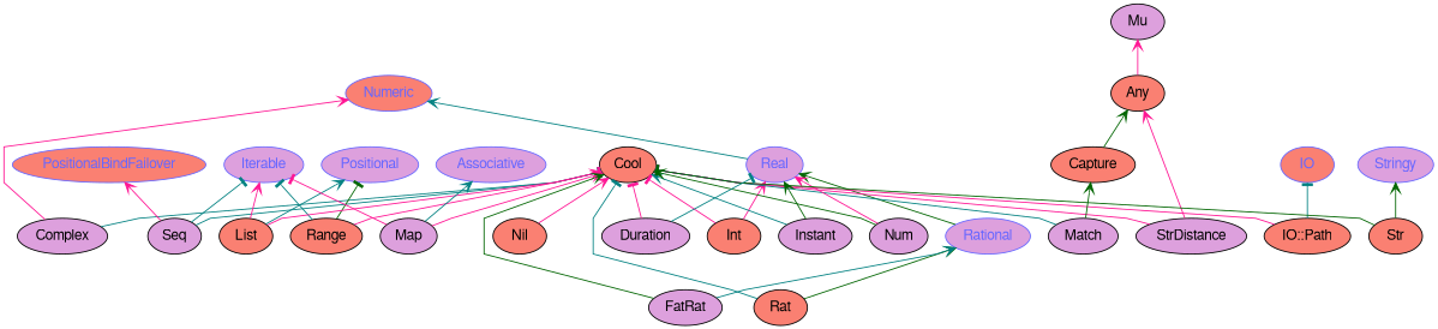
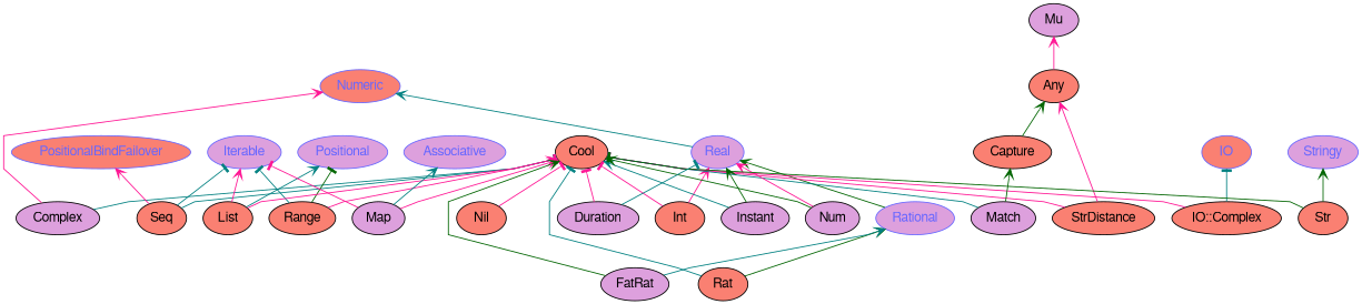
  digraph {
    rankdir=BT
    splines=polyline
    node [color="#000000" fillcolor=plum fontcolor="#000000" fontname=FreeSans style=filled]
    edge [arrowhead=vee color=deeppink]
    Cool [fillcolor=salmon]
    Any [fillcolor=salmon]
    Mu
    Numeric [color="#6666FF" fillcolor=salmon fontcolor="#6666FF"]
    Real [color="#6666FF" fontcolor="#6666FF"]
    Int [fillcolor=salmon]
    Nil [fillcolor=salmon]
    Rational [color="#6666FF" fontcolor="#6666FF"]
    Rat [fillcolor=salmon]
    Complex
    Iterable [color="#6666FF" fontcolor="#6666FF"]
    PositionalBindFailover [color="#6666FF" fillcolor=salmon fontcolor="#6666FF"]
-   Seq
-   StrDistance
+   Seq [fillcolor=salmon]
+   StrDistance [fillcolor=salmon]
    IO [color="#6666FF" fillcolor=salmon fontcolor="#6666FF"]
-   "IO::Path" [fillcolor=salmon]
+   "IO::Path" [fillcolor=salmon label="IO::Complex"]
    Positional [color="#6666FF" fontcolor="#6666FF"]
    Range [fillcolor=salmon]
    List [fillcolor=salmon]
    Capture [fillcolor=salmon]
    Match
    Instant
    Num
    Associative [color="#6666FF" fontcolor="#6666FF"]
    Map
    FatRat
    Stringy [color="#6666FF" fontcolor="#6666FF"]
    Str [fillcolor=salmon]
    Duration
    Any -> Mu
    Real -> Numeric [color=teal]
    Int -> Cool [arrowhead=tee]
    Int -> Real
-   Nil -> Cool
+   Nil -> Cool [arrowhead=tee]
    Rational -> Real [color=darkgreen]
    Rat -> Cool [arrowhead=tee color=teal]
    Rat -> Rational [color=darkgreen]
    Complex -> Cool [arrowhead=tee color=teal]
    Complex -> Numeric
    Seq -> Cool [arrowhead=tee color=teal]
    Seq -> Iterable [arrowhead=tee color=teal]
    Seq -> PositionalBindFailover
    StrDistance -> Cool [arrowhead=tee]
    StrDistance -> Any
    "IO::Path" -> Cool [arrowhead=tee]
    "IO::Path" -> IO [arrowhead=tee color=teal]
    Range -> Cool
    Range -> Iterable [arrowhead=tee color=teal]
    Range -> Positional [arrowhead=tee color=darkgreen]
    List -> Cool [arrowhead=tee]
    List -> Iterable
    List -> Positional [color=teal]
    Capture -> Any [color=darkgreen]
    Match -> Cool [arrowhead=tee color=teal]
    Match -> Capture [color=darkgreen]
    Instant -> Cool [color=teal]
    Instant -> Real [color=darkgreen]
    Num -> Cool [color=darkgreen]
    Num -> Real
    Map -> Cool
    Map -> Iterable [arrowhead=tee]
    Map -> Associative [color=teal]
    FatRat -> Cool [color=darkgreen]
    FatRat -> Rational [color=teal]
    Str -> Cool [arrowhead=tee color=darkgreen]
    Str -> Stringy [color=darkgreen]
    Duration -> Cool [arrowhead=tee]
    Duration -> Real [arrowhead=tee color=teal]
  }
